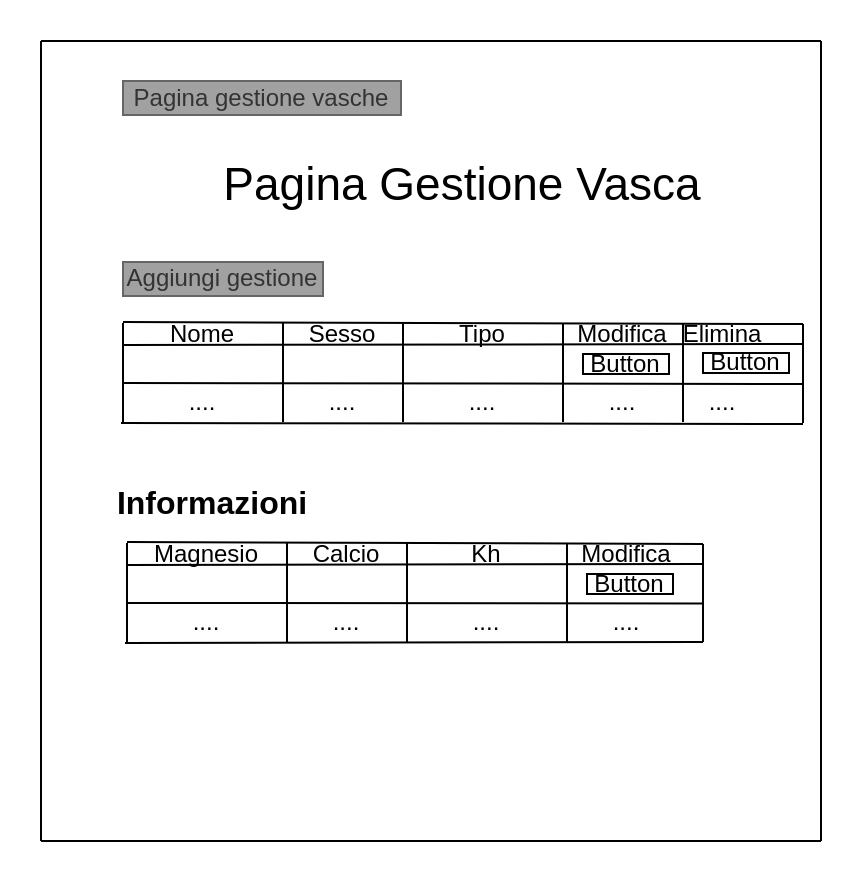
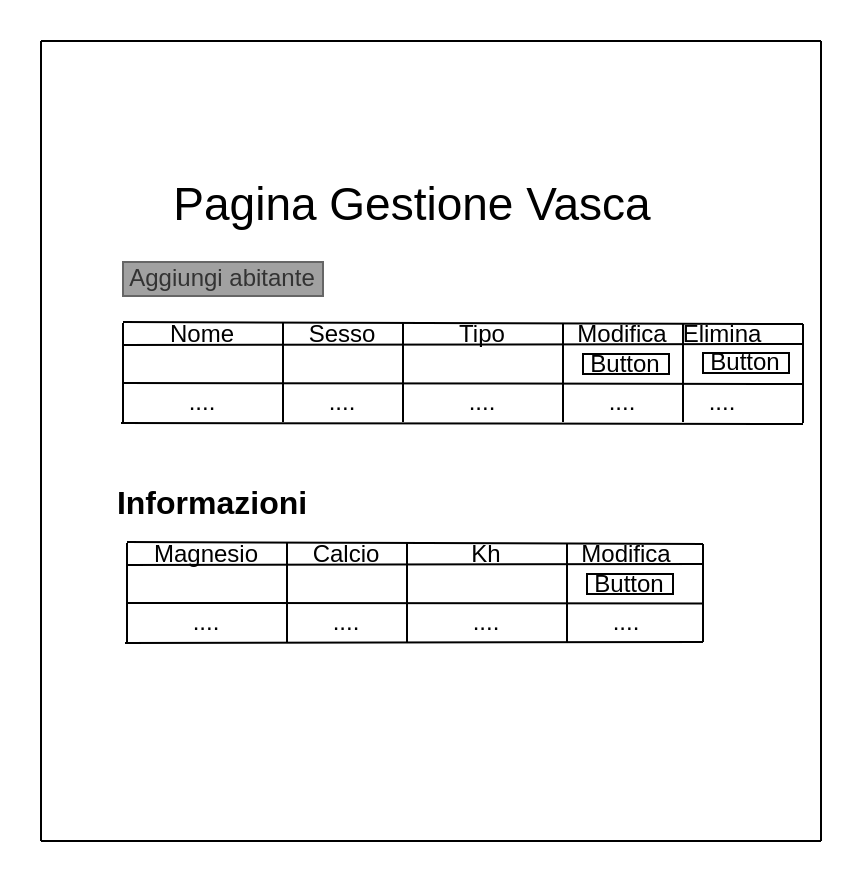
  <mxCell id="0" />
  <mxCell id="1" parent="0" />
  <mxCell id="2" value="Nome" style="text;html=1;strokeColor=none;fillColor=none;align=center;verticalAlign=middle;whiteSpace=wrap;rounded=0;" parent="1" vertex="1"><mxGeometry x="81" y="161" width="40" height="11" as="geometry" /></mxCell>
  <mxCell id="3" value="" style="endArrow=none;html=1;" parent="1" edge="1"><mxGeometry width="50" height="50" relative="1" as="geometry"><mxPoint x="20" y="20" as="sourcePoint" /><mxPoint x="410" y="20" as="targetPoint" /></mxGeometry></mxCell>
  <mxCell id="4" value="" style="endArrow=none;html=1;" parent="1" edge="1"><mxGeometry width="50" height="50" relative="1" as="geometry"><mxPoint x="20" y="420" as="sourcePoint" /><mxPoint x="380" y="420" as="targetPoint" /></mxGeometry></mxCell>
  <mxCell id="5" value="" style="endArrow=none;html=1;" parent="1" edge="1"><mxGeometry width="50" height="50" relative="1" as="geometry"><mxPoint x="20" y="420" as="sourcePoint" /><mxPoint x="20" y="20" as="targetPoint" /></mxGeometry></mxCell>
  <mxCell id="6" value="" style="endArrow=none;html=1;" parent="1" edge="1"><mxGeometry width="50" height="50" relative="1" as="geometry"><mxPoint x="410" y="420" as="sourcePoint" /><mxPoint x="410" y="20" as="targetPoint" /></mxGeometry></mxCell>
- <mxCell id="7" value="Pagina Gestione Vasca" style="text;html=1;strokeColor=none;fillColor=none;align=center;verticalAlign=middle;whiteSpace=wrap;rounded=0;fontSize=23;" parent="1" vertex="1"><mxGeometry x="91" y="80.5" width="280" height="23" as="geometry" /></mxCell>
+ <mxCell id="7" value="Pagina Gestione Vasca" style="text;html=1;strokeColor=none;fillColor=none;align=center;verticalAlign=middle;whiteSpace=wrap;rounded=0;fontSize=23;" parent="1" vertex="1"><mxGeometry x="66" y="90.5" width="280" height="23" as="geometry" /></mxCell>
  <mxCell id="8" value="" style="endArrow=none;html=1;" parent="1" edge="1"><mxGeometry width="50" height="50" relative="1" as="geometry"><mxPoint x="61" y="160.5" as="sourcePoint" /><mxPoint x="401" y="161.5" as="targetPoint" /></mxGeometry></mxCell>
  <mxCell id="9" value="" style="endArrow=none;html=1;" parent="1" edge="1"><mxGeometry width="50" height="50" relative="1" as="geometry"><mxPoint x="61" y="210.5" as="sourcePoint" /><mxPoint x="61" y="161" as="targetPoint" /></mxGeometry></mxCell>
  <mxCell id="10" value="" style="endArrow=none;html=1;" parent="1" edge="1"><mxGeometry width="50" height="50" relative="1" as="geometry"><mxPoint x="401" y="211" as="sourcePoint" /><mxPoint x="401" y="161.5" as="targetPoint" /></mxGeometry></mxCell>
  <mxCell id="11" value="" style="endArrow=none;html=1;" parent="1" edge="1"><mxGeometry width="50" height="50" relative="1" as="geometry"><mxPoint x="341" y="210.5" as="sourcePoint" /><mxPoint x="341" y="161" as="targetPoint" /></mxGeometry></mxCell>
  <mxCell id="12" value="" style="endArrow=none;html=1;" parent="1" edge="1"><mxGeometry width="50" height="50" relative="1" as="geometry"><mxPoint x="281" y="210.5" as="sourcePoint" /><mxPoint x="281" y="161" as="targetPoint" /></mxGeometry></mxCell>
  <mxCell id="13" value="" style="endArrow=none;html=1;" parent="1" edge="1"><mxGeometry width="50" height="50" relative="1" as="geometry"><mxPoint x="201" y="210.5" as="sourcePoint" /><mxPoint x="201" y="161" as="targetPoint" /></mxGeometry></mxCell>
  <mxCell id="14" value="" style="endArrow=none;html=1;" parent="1" edge="1"><mxGeometry width="50" height="50" relative="1" as="geometry"><mxPoint x="141" y="210.5" as="sourcePoint" /><mxPoint x="141" y="161" as="targetPoint" /></mxGeometry></mxCell>
  <mxCell id="15" value="" style="endArrow=none;html=1;" parent="1" edge="1"><mxGeometry width="50" height="50" relative="1" as="geometry"><mxPoint x="61" y="172" as="sourcePoint" /><mxPoint x="401" y="171.5" as="targetPoint" /></mxGeometry></mxCell>
  <mxCell id="16" value="" style="endArrow=none;html=1;" parent="1" edge="1"><mxGeometry width="50" height="50" relative="1" as="geometry"><mxPoint x="61" y="191" as="sourcePoint" /><mxPoint x="401" y="191.5" as="targetPoint" /></mxGeometry></mxCell>
  <mxCell id="17" value="" style="endArrow=none;html=1;" parent="1" edge="1"><mxGeometry width="50" height="50" relative="1" as="geometry"><mxPoint x="60" y="211" as="sourcePoint" /><mxPoint x="401" y="211.5" as="targetPoint" /></mxGeometry></mxCell>
  <mxCell id="18" value="" style="endArrow=none;html=1;" parent="1" edge="1"><mxGeometry width="50" height="50" relative="1" as="geometry"><mxPoint x="100" y="420" as="sourcePoint" /><mxPoint x="410" y="420" as="targetPoint" /></mxGeometry></mxCell>
  <mxCell id="19" value="Sesso" style="text;html=1;strokeColor=none;fillColor=none;align=center;verticalAlign=middle;whiteSpace=wrap;rounded=0;" parent="1" vertex="1"><mxGeometry x="151" y="161" width="40" height="11" as="geometry" /></mxCell>
  <mxCell id="20" value="Tipo" style="text;html=1;strokeColor=none;fillColor=none;align=center;verticalAlign=middle;whiteSpace=wrap;rounded=0;" parent="1" vertex="1"><mxGeometry x="221" y="161" width="40" height="11" as="geometry" /></mxCell>
- <mxCell id="21" value="Aggiungi gestione" style="text;html=1;strokeColor=#666666;fillColor=#A1A1A1;align=center;verticalAlign=middle;whiteSpace=wrap;rounded=0;fontColor=#333333;" parent="1" vertex="1"><mxGeometry x="61" y="130.5" width="100" height="17" as="geometry" /></mxCell>
+ <mxCell id="21" value="Aggiungi abitante" style="text;html=1;strokeColor=#666666;fillColor=#A1A1A1;align=center;verticalAlign=middle;whiteSpace=wrap;rounded=0;fontColor=#333333;" parent="1" vertex="1"><mxGeometry x="61" y="130.5" width="100" height="17" as="geometry" /></mxCell>
  <mxCell id="22" value="Modifica" style="text;html=1;strokeColor=none;fillColor=none;align=center;verticalAlign=middle;whiteSpace=wrap;rounded=0;" parent="1" vertex="1"><mxGeometry x="291" y="161" width="40" height="11" as="geometry" /></mxCell>
  <mxCell id="23" value="Elimina" style="text;html=1;strokeColor=none;fillColor=none;align=center;verticalAlign=middle;whiteSpace=wrap;rounded=0;" parent="1" vertex="1"><mxGeometry x="341" y="161" width="40" height="11" as="geometry" /></mxCell>
  <mxCell id="24" value="...." style="text;html=1;strokeColor=none;fillColor=none;align=center;verticalAlign=middle;whiteSpace=wrap;rounded=0;" parent="1" vertex="1"><mxGeometry x="81" y="190.5" width="40" height="20" as="geometry" /></mxCell>
  <mxCell id="25" value="...." style="text;html=1;strokeColor=none;fillColor=none;align=center;verticalAlign=middle;whiteSpace=wrap;rounded=0;" parent="1" vertex="1"><mxGeometry x="291" y="190.5" width="40" height="20" as="geometry" /></mxCell>
  <mxCell id="26" value="...." style="text;html=1;strokeColor=none;fillColor=none;align=center;verticalAlign=middle;whiteSpace=wrap;rounded=0;" parent="1" vertex="1"><mxGeometry x="221" y="190.5" width="40" height="20" as="geometry" /></mxCell>
  <mxCell id="27" value="...." style="text;html=1;strokeColor=none;fillColor=none;align=center;verticalAlign=middle;whiteSpace=wrap;rounded=0;" parent="1" vertex="1"><mxGeometry x="151" y="190.5" width="40" height="20" as="geometry" /></mxCell>
  <mxCell id="28" value="...." style="text;html=1;strokeColor=none;fillColor=none;align=center;verticalAlign=middle;whiteSpace=wrap;rounded=0;" parent="1" vertex="1"><mxGeometry x="341" y="190.5" width="40" height="20" as="geometry" /></mxCell>
  <mxCell id="29" value="Button" style="rounded=0;whiteSpace=wrap;html=1;" parent="1" vertex="1"><mxGeometry x="291" y="176.5" width="43" height="10" as="geometry" /></mxCell>
  <mxCell id="30" value="Button" style="rounded=0;whiteSpace=wrap;html=1;" parent="1" vertex="1"><mxGeometry x="351" y="176" width="43" height="10" as="geometry" /></mxCell>
  <mxCell id="31" value="Informazioni" style="text;html=1;strokeColor=none;fillColor=none;align=center;verticalAlign=middle;whiteSpace=wrap;rounded=0;fontStyle=1;fontSize=16;" parent="1" vertex="1"><mxGeometry x="71" y="240.5" width="70" height="20" as="geometry" /></mxCell>
  <mxCell id="32" value="Magnesio" style="text;html=1;strokeColor=none;fillColor=none;align=center;verticalAlign=middle;whiteSpace=wrap;rounded=0;" parent="1" vertex="1"><mxGeometry x="83" y="271" width="40" height="11" as="geometry" /></mxCell>
  <mxCell id="33" value="" style="endArrow=none;html=1;" parent="1" edge="1"><mxGeometry width="50" height="50" relative="1" as="geometry"><mxPoint x="63" y="270.5" as="sourcePoint" /><mxPoint x="351" y="271.5" as="targetPoint" /></mxGeometry></mxCell>
  <mxCell id="34" value="" style="endArrow=none;html=1;" parent="1" edge="1"><mxGeometry width="50" height="50" relative="1" as="geometry"><mxPoint x="63" y="320.5" as="sourcePoint" /><mxPoint x="63" y="271" as="targetPoint" /></mxGeometry></mxCell>
  <mxCell id="35" value="" style="endArrow=none;html=1;" parent="1" edge="1"><mxGeometry width="50" height="50" relative="1" as="geometry"><mxPoint x="351" y="320.5" as="sourcePoint" /><mxPoint x="351" y="271.5" as="targetPoint" /></mxGeometry></mxCell>
  <mxCell id="36" value="" style="endArrow=none;html=1;" parent="1" edge="1"><mxGeometry width="50" height="50" relative="1" as="geometry"><mxPoint x="283" y="320.5" as="sourcePoint" /><mxPoint x="283" y="271" as="targetPoint" /></mxGeometry></mxCell>
  <mxCell id="37" value="" style="endArrow=none;html=1;" parent="1" edge="1"><mxGeometry width="50" height="50" relative="1" as="geometry"><mxPoint x="203" y="320.5" as="sourcePoint" /><mxPoint x="203" y="271" as="targetPoint" /></mxGeometry></mxCell>
  <mxCell id="38" value="" style="endArrow=none;html=1;" parent="1" edge="1"><mxGeometry width="50" height="50" relative="1" as="geometry"><mxPoint x="143" y="320.5" as="sourcePoint" /><mxPoint x="143" y="271" as="targetPoint" /></mxGeometry></mxCell>
  <mxCell id="39" value="" style="endArrow=none;html=1;" parent="1" edge="1"><mxGeometry width="50" height="50" relative="1" as="geometry"><mxPoint x="63" y="282" as="sourcePoint" /><mxPoint x="351" y="281.5" as="targetPoint" /></mxGeometry></mxCell>
  <mxCell id="40" value="" style="endArrow=none;html=1;entryX=0.193;entryY=0.036;entryDx=0;entryDy=0;entryPerimeter=0;" parent="1" edge="1"><mxGeometry width="50" height="50" relative="1" as="geometry"><mxPoint x="63" y="301" as="sourcePoint" /><mxPoint x="350.72" y="301.22" as="targetPoint" /></mxGeometry></mxCell>
  <mxCell id="41" value="" style="endArrow=none;html=1;" parent="1" edge="1"><mxGeometry width="50" height="50" relative="1" as="geometry"><mxPoint x="62" y="321" as="sourcePoint" /><mxPoint x="351" y="320.5" as="targetPoint" /></mxGeometry></mxCell>
  <mxCell id="42" value="Calcio" style="text;html=1;strokeColor=none;fillColor=none;align=center;verticalAlign=middle;whiteSpace=wrap;rounded=0;" parent="1" vertex="1"><mxGeometry x="153" y="271" width="40" height="11" as="geometry" /></mxCell>
  <mxCell id="43" value="Kh" style="text;html=1;strokeColor=none;fillColor=none;align=center;verticalAlign=middle;whiteSpace=wrap;rounded=0;" parent="1" vertex="1"><mxGeometry x="223" y="271" width="40" height="11" as="geometry" /></mxCell>
  <mxCell id="44" value="Modifica" style="text;html=1;strokeColor=none;fillColor=none;align=center;verticalAlign=middle;whiteSpace=wrap;rounded=0;" parent="1" vertex="1"><mxGeometry x="293" y="271" width="40" height="11" as="geometry" /></mxCell>
  <mxCell id="45" value="...." style="text;html=1;strokeColor=none;fillColor=none;align=center;verticalAlign=middle;whiteSpace=wrap;rounded=0;" parent="1" vertex="1"><mxGeometry x="83" y="300.5" width="40" height="20" as="geometry" /></mxCell>
  <mxCell id="46" value="...." style="text;html=1;strokeColor=none;fillColor=none;align=center;verticalAlign=middle;whiteSpace=wrap;rounded=0;" parent="1" vertex="1"><mxGeometry x="293" y="300.5" width="40" height="20" as="geometry" /></mxCell>
  <mxCell id="47" value="...." style="text;html=1;strokeColor=none;fillColor=none;align=center;verticalAlign=middle;whiteSpace=wrap;rounded=0;" parent="1" vertex="1"><mxGeometry x="223" y="300.5" width="40" height="20" as="geometry" /></mxCell>
  <mxCell id="48" value="...." style="text;html=1;strokeColor=none;fillColor=none;align=center;verticalAlign=middle;whiteSpace=wrap;rounded=0;" parent="1" vertex="1"><mxGeometry x="153" y="300.5" width="40" height="20" as="geometry" /></mxCell>
  <mxCell id="49" value="Button" style="rounded=0;whiteSpace=wrap;html=1;" parent="1" vertex="1"><mxGeometry x="293" y="286.5" width="43" height="10" as="geometry" /></mxCell>
- <mxCell id="50" value="Pagina gestione vasche" style="text;html=1;strokeColor=#666666;fillColor=#A1A1A1;align=center;verticalAlign=middle;whiteSpace=wrap;rounded=0;fontColor=#333333;" vertex="1" parent="1"><mxGeometry x="61" y="40" width="139" height="17" as="geometry" /></mxCell>
